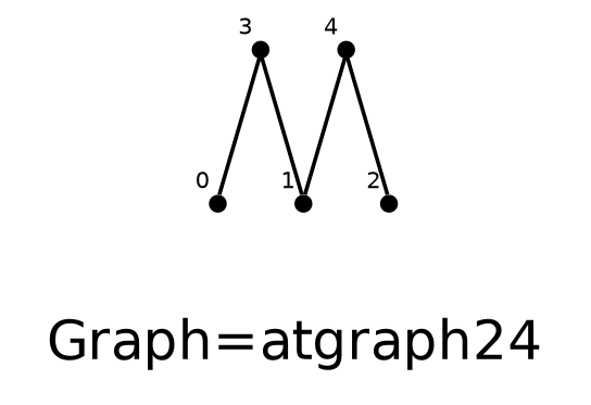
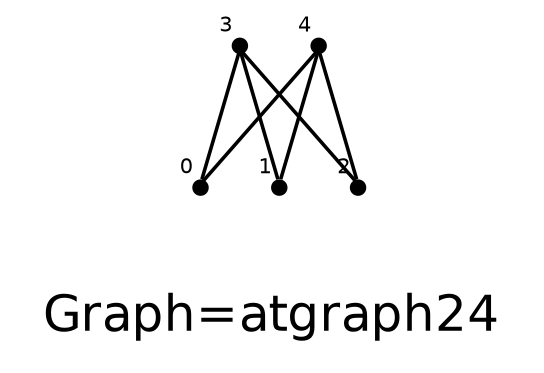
  graph {
    label="Graph=atgraph24"
    labelloc=bottom
    fontname="DejaVu Sans"
    node [fontsize=6 shape=point fontname="DejaVu Sans"]
    edge [fontname="DejaVu Sans"]
    0 [xlabel=0]
    1 [xlabel=1]
    2 [xlabel=2]
    3 [xlabel=3]
    4 [xlabel=4]
    3 -- 0
    3 -- 1
+   3 -- 2
+   4 -- 0
    4 -- 1
    4 -- 2
  }
